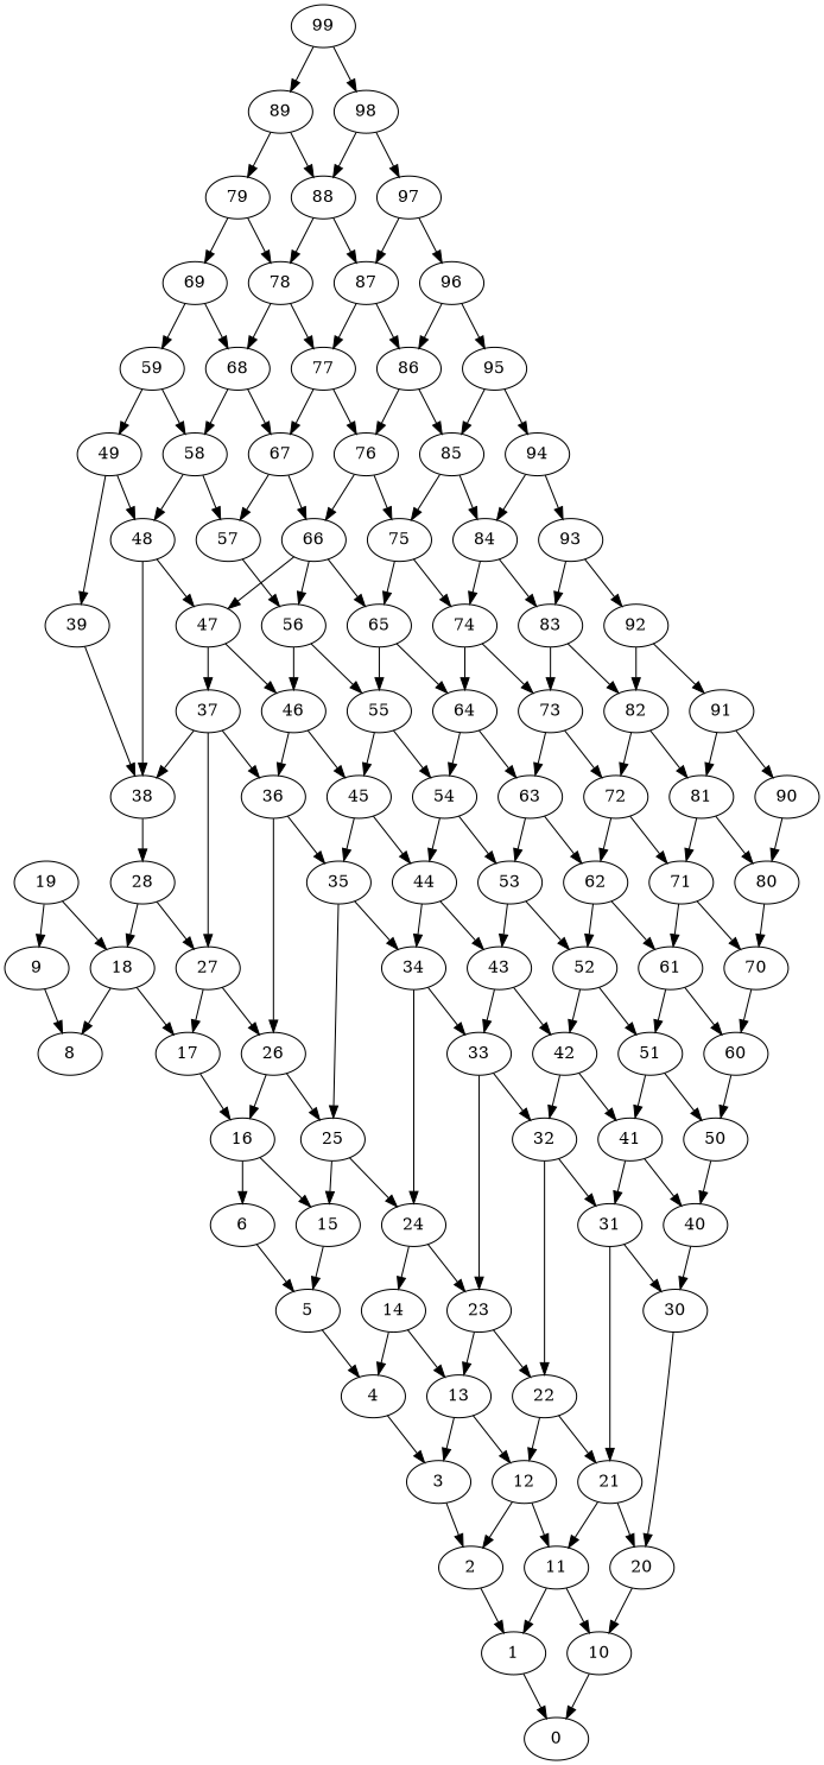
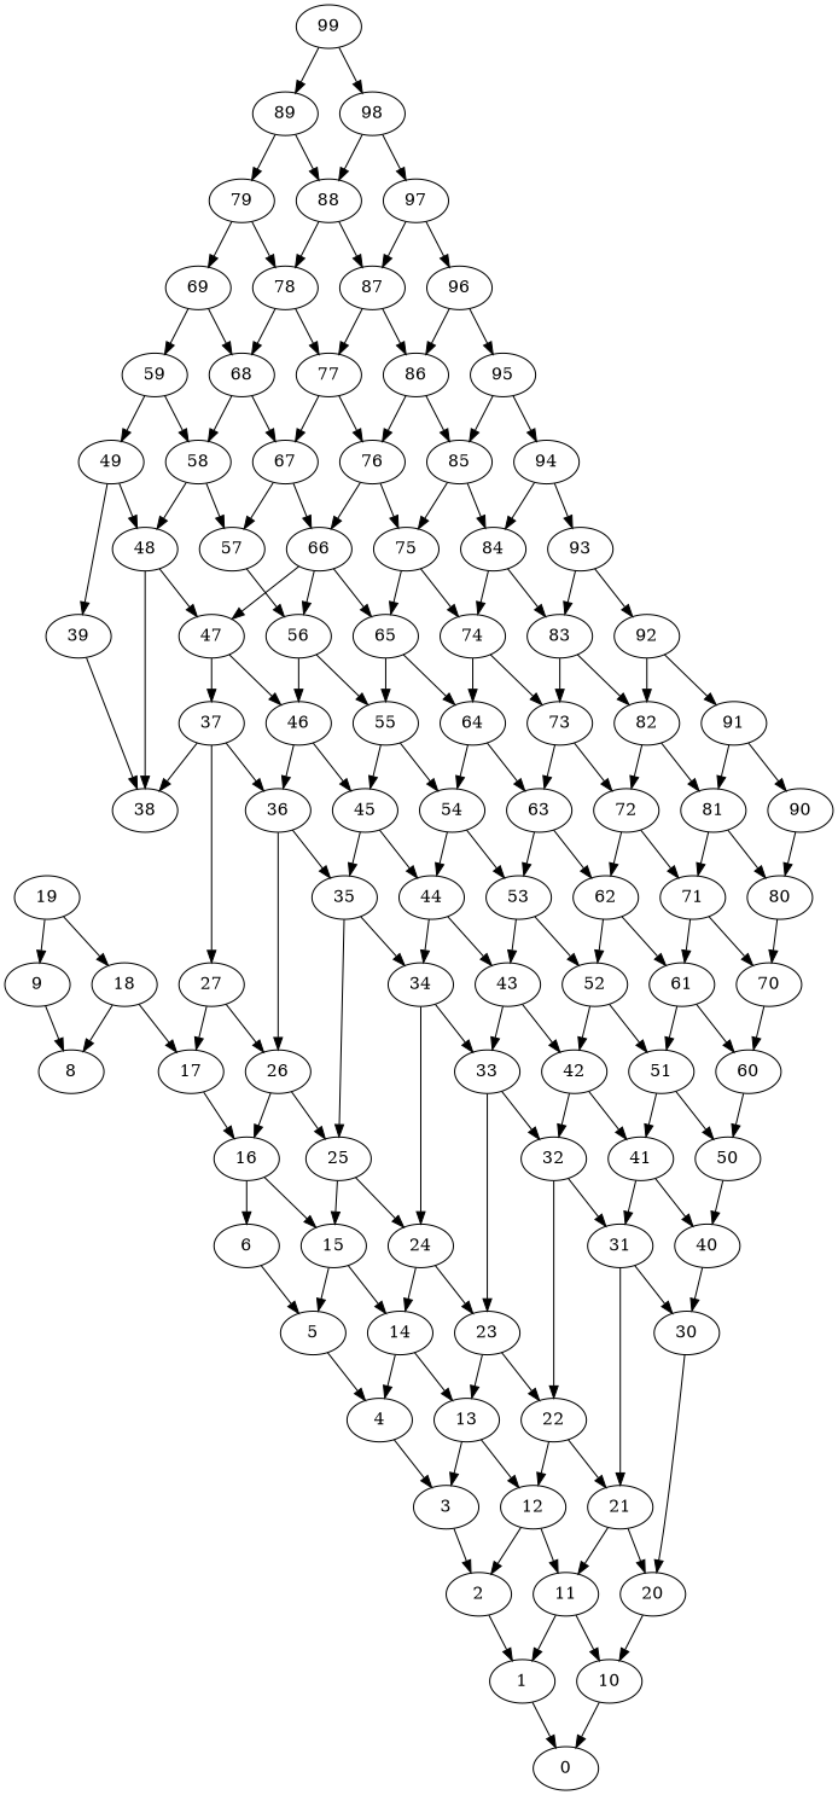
  digraph {
    1
    0
    2
    3
    4
    5
    6
    9
    8
    10
    11
    12
    13
    14
    15
    16
    17
    18
    19
    20
    21
    22
    23
    24
    25
    26
    27
-   28
    30
    31
    32
    33
    34
    35
    36
    37
    38
    39
    40
    41
    42
    43
    44
    45
    46
    47
    48
    49
    50
    51
    52
    53
    54
    55
    56
    57
    58
    59
    60
    61
    62
    63
    64
    65
    66
    67
    68
    69
    70
    71
    72
    73
    74
    75
    76
    77
    78
    79
    80
    81
    82
    83
    84
    85
    86
    87
    88
    89
    90
    91
    92
    93
    94
    95
    96
    97
    98
    99
    1 -> 0
    2 -> 1
    3 -> 2
    4 -> 3
    5 -> 4
    6 -> 5
    9 -> 8
    10 -> 0
    11 -> 1
    11 -> 10
    12 -> 2
    12 -> 11
    13 -> 3
    13 -> 12
    14 -> 4
    14 -> 13
    15 -> 5
+   15 -> 14
    16 -> 6
    16 -> 15
    17 -> 16
    18 -> 8
    18 -> 17
    19 -> 9
    19 -> 18
    20 -> 10
    21 -> 11
    21 -> 20
    22 -> 12
    22 -> 21
    23 -> 13
    23 -> 22
    24 -> 14
    24 -> 23
    25 -> 15
    25 -> 24
    26 -> 16
    26 -> 25
    27 -> 17
    27 -> 26
-   28 -> 18
-   28 -> 27
    30 -> 20
    31 -> 21
    31 -> 30
    32 -> 22
    32 -> 31
    33 -> 23
    33 -> 32
    34 -> 24
    34 -> 33
    35 -> 25
    35 -> 34
    36 -> 26
    36 -> 35
    37 -> 27
    37 -> 36
    37 -> 38
-   38 -> 28
    39 -> 38
    40 -> 30
    41 -> 31
    41 -> 40
    42 -> 32
    42 -> 41
    43 -> 33
    43 -> 42
    44 -> 34
    44 -> 43
    45 -> 35
    45 -> 44
    46 -> 36
    46 -> 45
    47 -> 37
    47 -> 46
    48 -> 38
    48 -> 47
    49 -> 39
    49 -> 48
    50 -> 40
    51 -> 41
    51 -> 50
    52 -> 42
    52 -> 51
    53 -> 43
    53 -> 52
    54 -> 44
    54 -> 53
    55 -> 45
    55 -> 54
    56 -> 46
    56 -> 55
    57 -> 56
    58 -> 48
    58 -> 57
    59 -> 49
    59 -> 58
    60 -> 50
    61 -> 51
    61 -> 60
    62 -> 52
    62 -> 61
    63 -> 53
    63 -> 62
    64 -> 54
    64 -> 63
    65 -> 55
    65 -> 64
    66 -> 47
    66 -> 56
    66 -> 65
    67 -> 57
    67 -> 66
    68 -> 58
    68 -> 67
    69 -> 59
    69 -> 68
    70 -> 60
    71 -> 61
    71 -> 70
    72 -> 62
    72 -> 71
    73 -> 63
    73 -> 72
    74 -> 64
    74 -> 73
    75 -> 65
    75 -> 74
    76 -> 66
    76 -> 75
    77 -> 67
    77 -> 76
    78 -> 68
    78 -> 77
    79 -> 69
    79 -> 78
    80 -> 70
    81 -> 71
    81 -> 80
    82 -> 72
    82 -> 81
    83 -> 73
    83 -> 82
    84 -> 74
    84 -> 83
    85 -> 75
    85 -> 84
    86 -> 76
    86 -> 85
    87 -> 77
    87 -> 86
    88 -> 78
    88 -> 87
    89 -> 79
    89 -> 88
    90 -> 80
    91 -> 81
    91 -> 90
    92 -> 82
    92 -> 91
    93 -> 83
    93 -> 92
    94 -> 84
    94 -> 93
    95 -> 85
    95 -> 94
    96 -> 86
    96 -> 95
    97 -> 87
    97 -> 96
    98 -> 88
    98 -> 97
    99 -> 89
    99 -> 98
  }
